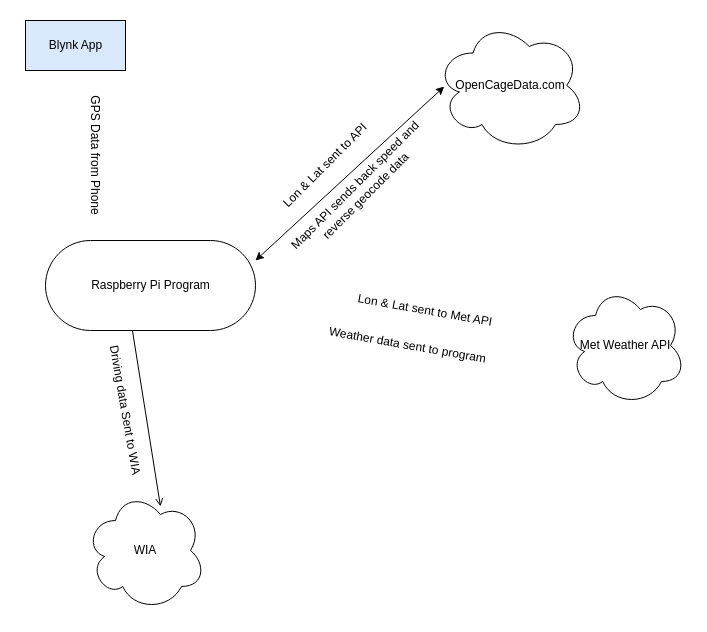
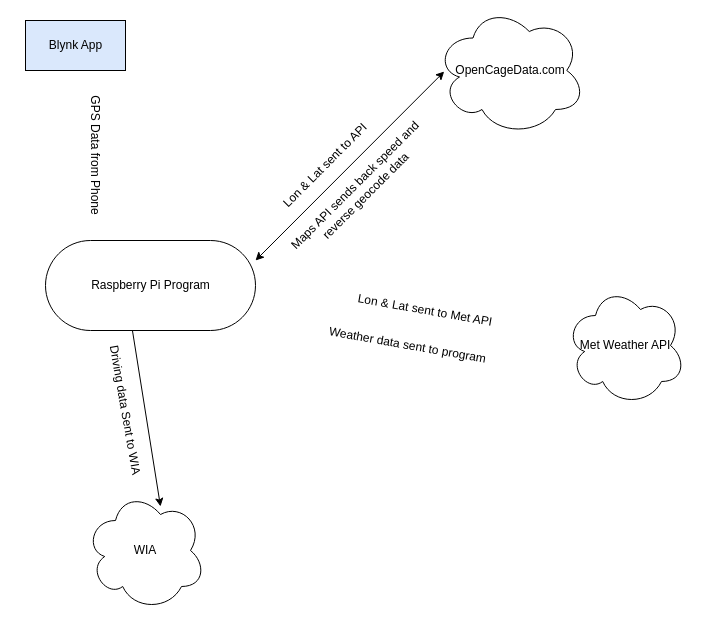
  <mxCell id="0" />
  <mxCell id="1" parent="0" />
  <mxCell id="2" value="Raspberry Pi Program" style="html=1;dashed=0;whitespace=wrap;shape=mxgraph.dfd.start" parent="1" vertex="1"><mxGeometry x="45" y="240" width="210" height="90" as="geometry" /></mxCell>
- <mxCell id="3" value="OpenCageData.com" style="shape=cloud;whiteSpace=wrap;html=1;" parent="1" vertex="1"><mxGeometry x="435" y="20" width="150" height="130" as="geometry" /></mxCell>
+ <mxCell id="3" value="OpenCageData.com" style="shape=cloud;whiteSpace=wrap;html=1;" parent="1" vertex="1"><mxGeometry x="435" y="5" width="150" height="130" as="geometry" /></mxCell>
  <mxCell id="4" value="Met Weather API" style="shape=cloud;whiteSpace=wrap;html=1;" parent="1" vertex="1"><mxGeometry x="565" y="285" width="120" height="120" as="geometry" /></mxCell>
  <mxCell id="5" value="WIA" style="shape=cloud;whiteSpace=wrap;html=1;" parent="1" vertex="1"><mxGeometry x="85" y="490" width="120" height="120" as="geometry" /></mxCell>
  <mxCell id="6" value="Blynk App" style="html=1;dashed=0;whitespace=wrap;fillColor=#dae8fc;" parent="1" vertex="1"><mxGeometry x="25" y="20" width="100" height="50" as="geometry" /></mxCell>
  <mxCell id="7" value="GPS Data from Phone" style="text;html=1;strokeColor=none;fillColor=none;align=center;verticalAlign=middle;whiteSpace=wrap;rounded=0;rotation=90;" parent="1" vertex="1"><mxGeometry x="30" y="145" width="130" height="20" as="geometry" /></mxCell>
  <mxCell id="8" value="" style="endArrow=classic;startArrow=classic;html=1;entryX=0.058;entryY=0.508;entryDx=0;entryDy=0;entryPerimeter=0;" parent="1" target="3" edge="1"><mxGeometry width="50" height="50" relative="1" as="geometry"><mxPoint x="255" y="260" as="sourcePoint" /><mxPoint x="305" y="210" as="targetPoint" /></mxGeometry></mxCell>
  <mxCell id="9" value="Lon &amp;amp; Lat sent to API" style="text;html=1;strokeColor=none;fillColor=none;align=center;verticalAlign=middle;whiteSpace=wrap;rounded=0;rotation=-45;" parent="1" vertex="1"><mxGeometry x="225" y="155" width="200" height="20" as="geometry" /></mxCell>
  <mxCell id="10" value="Maps API sends back speed and reverse geocode data" style="text;html=1;strokeColor=none;fillColor=none;align=center;verticalAlign=middle;whiteSpace=wrap;rounded=0;rotation=-45;" parent="1" vertex="1"><mxGeometry x="265" y="180" width="190" height="20" as="geometry" /></mxCell>
  <mxCell id="11" value="Lon &amp;amp; Lat sent to Met API" style="text;html=1;strokeColor=none;fillColor=none;align=center;verticalAlign=middle;whiteSpace=wrap;rounded=0;rotation=10;" parent="1" vertex="1"><mxGeometry x="335" y="300" width="180" height="20" as="geometry" /></mxCell>
  <mxCell id="12" value="Weather data sent to program" style="text;html=1;strokeColor=none;fillColor=none;align=center;verticalAlign=middle;whiteSpace=wrap;rounded=0;rotation=10;" parent="1" vertex="1"><mxGeometry x="325" y="335" width="165" height="20" as="geometry" /></mxCell>
- <mxCell id="13" value="" style="endArrow=open;html=1;exitX=0.414;exitY=1;exitDx=0;exitDy=0;exitPerimeter=0;entryX=0.625;entryY=0.133;entryDx=0;entryDy=0;entryPerimeter=0;" parent="1" source="2" target="5" edge="1"><mxGeometry width="50" height="50" relative="1" as="geometry"><mxPoint x="135" y="395" as="sourcePoint" /><mxPoint x="185" y="345" as="targetPoint" /></mxGeometry></mxCell>
+ <mxCell id="13" value="" style="endArrow=classic;html=1;exitX=0.414;exitY=1;exitDx=0;exitDy=0;exitPerimeter=0;entryX=0.625;entryY=0.133;entryDx=0;entryDy=0;entryPerimeter=0;" parent="1" source="2" target="5" edge="1"><mxGeometry width="50" height="50" relative="1" as="geometry"><mxPoint x="135" y="395" as="sourcePoint" /><mxPoint x="185" y="345" as="targetPoint" /></mxGeometry></mxCell>
  <mxCell id="14" value="Driving data Sent to WIA" style="text;html=1;strokeColor=none;fillColor=none;align=center;verticalAlign=middle;whiteSpace=wrap;rounded=0;rotation=80;" parent="1" vertex="1"><mxGeometry x="20" y="400" width="210" height="20" as="geometry" /></mxCell>
